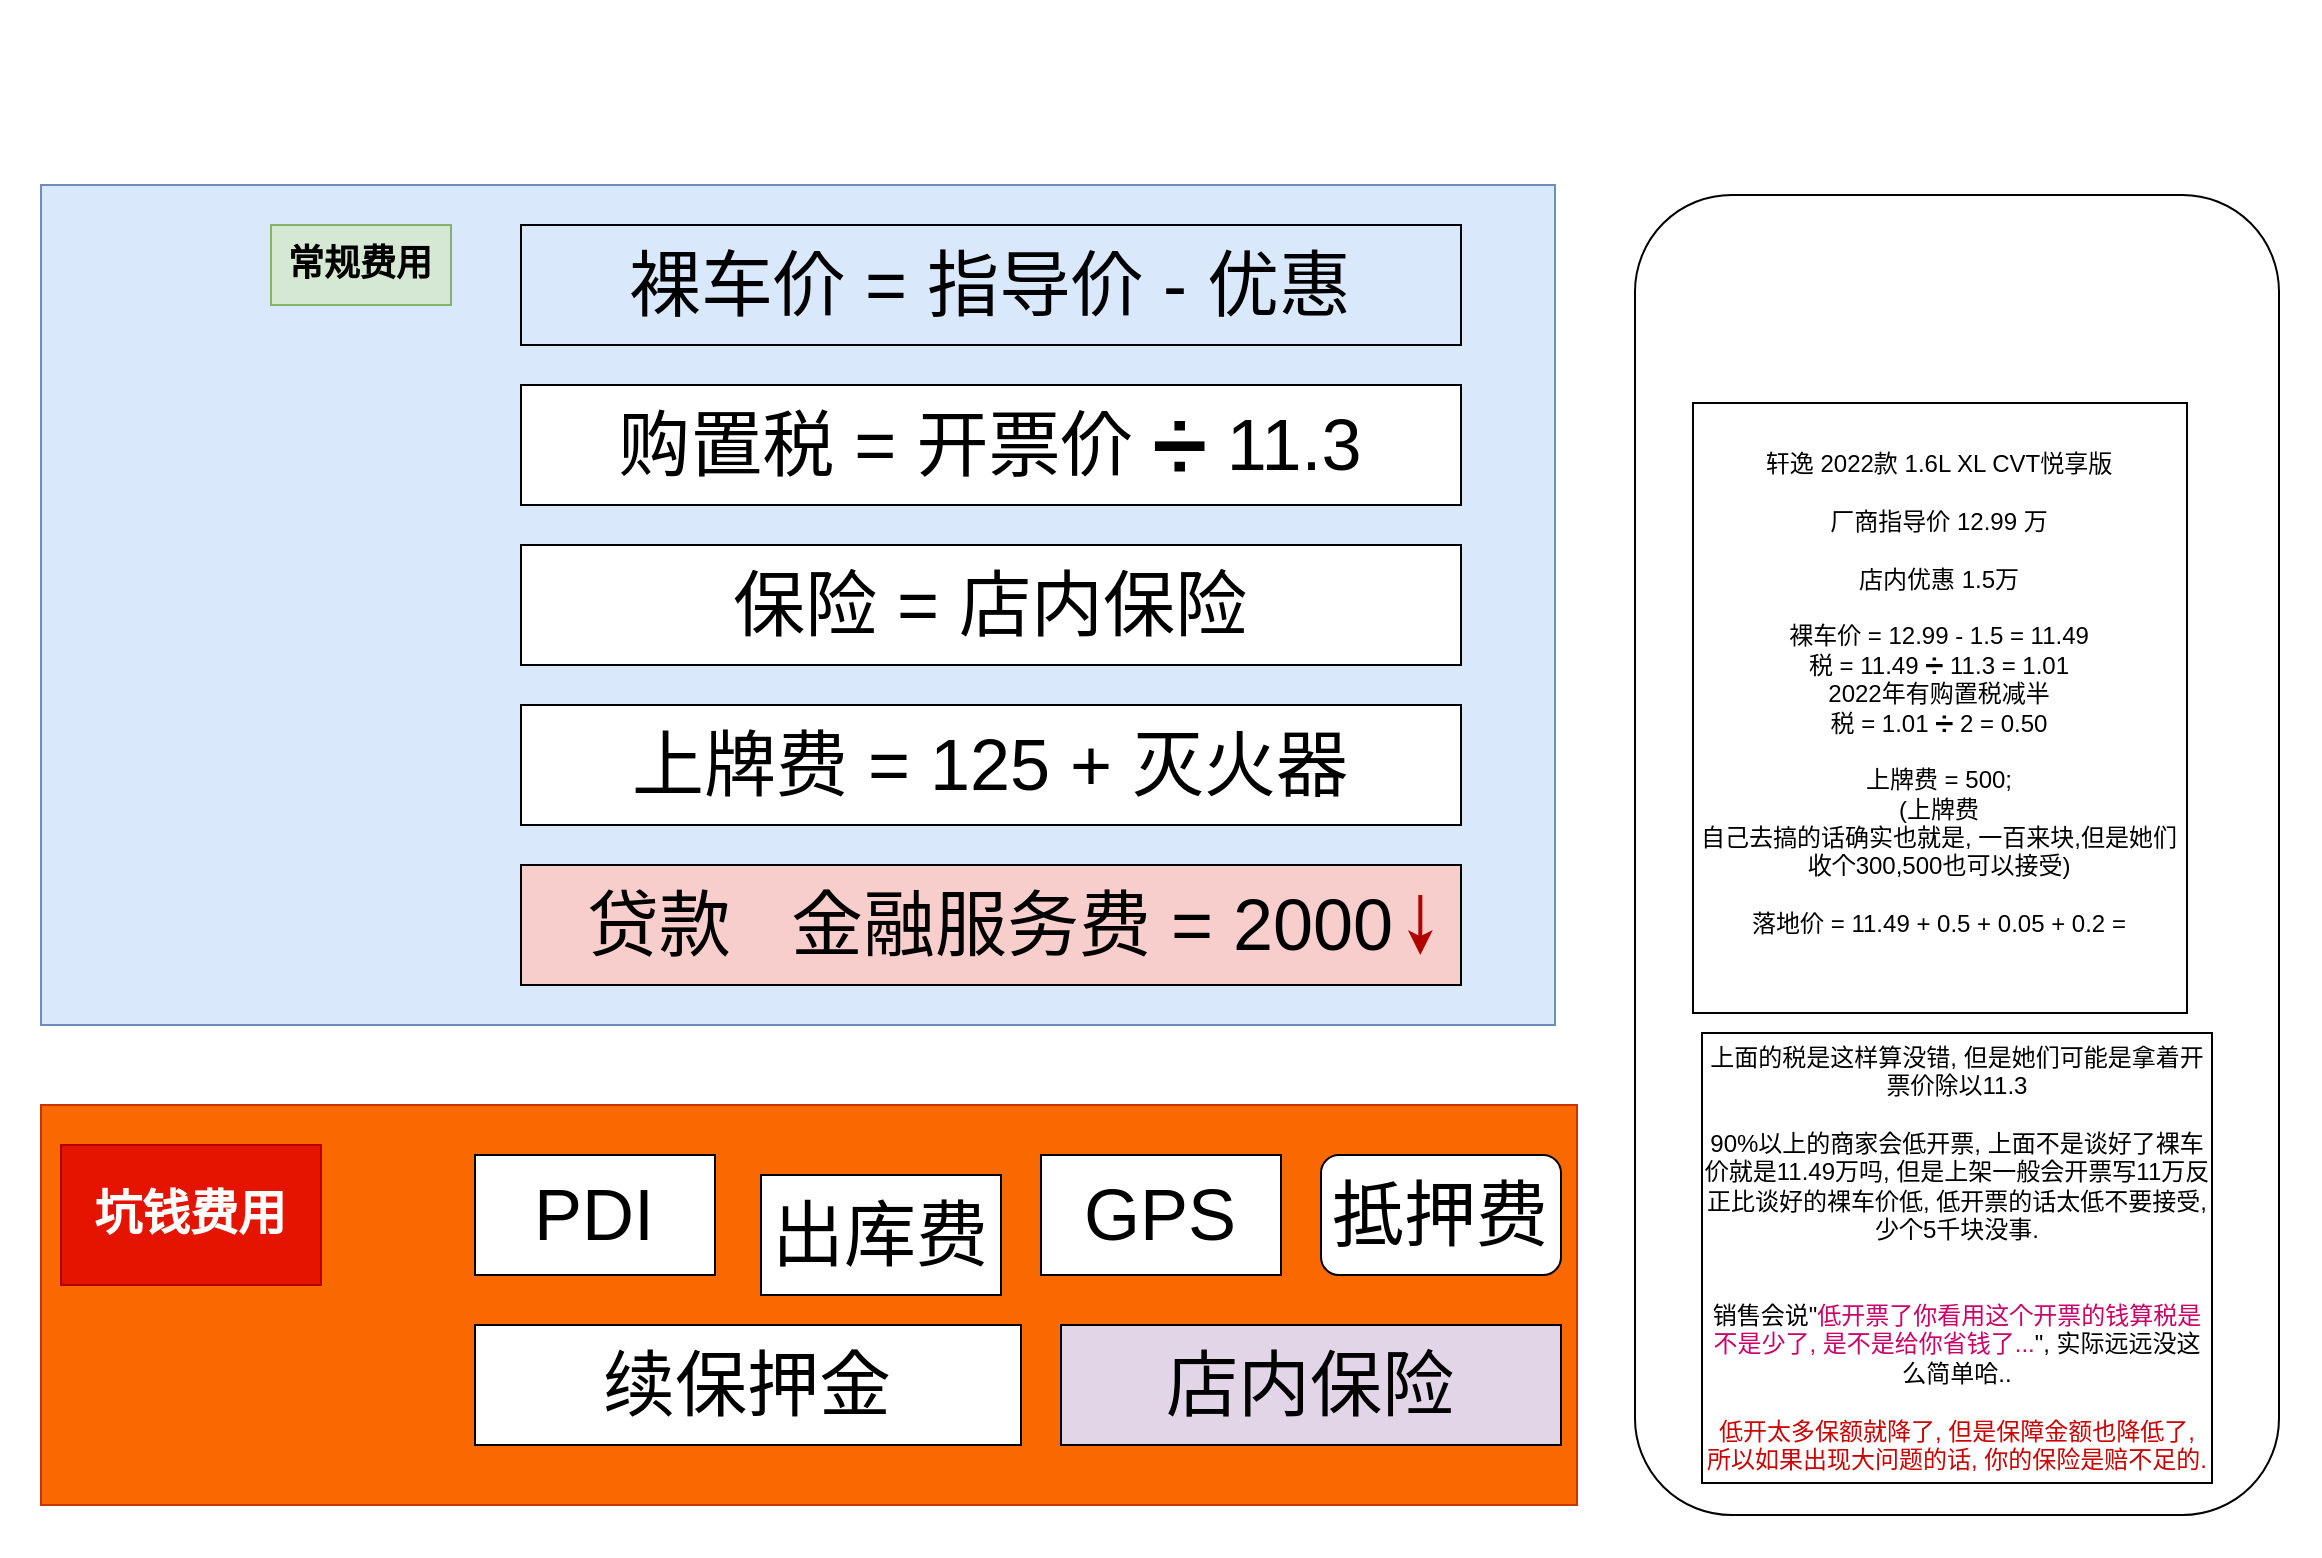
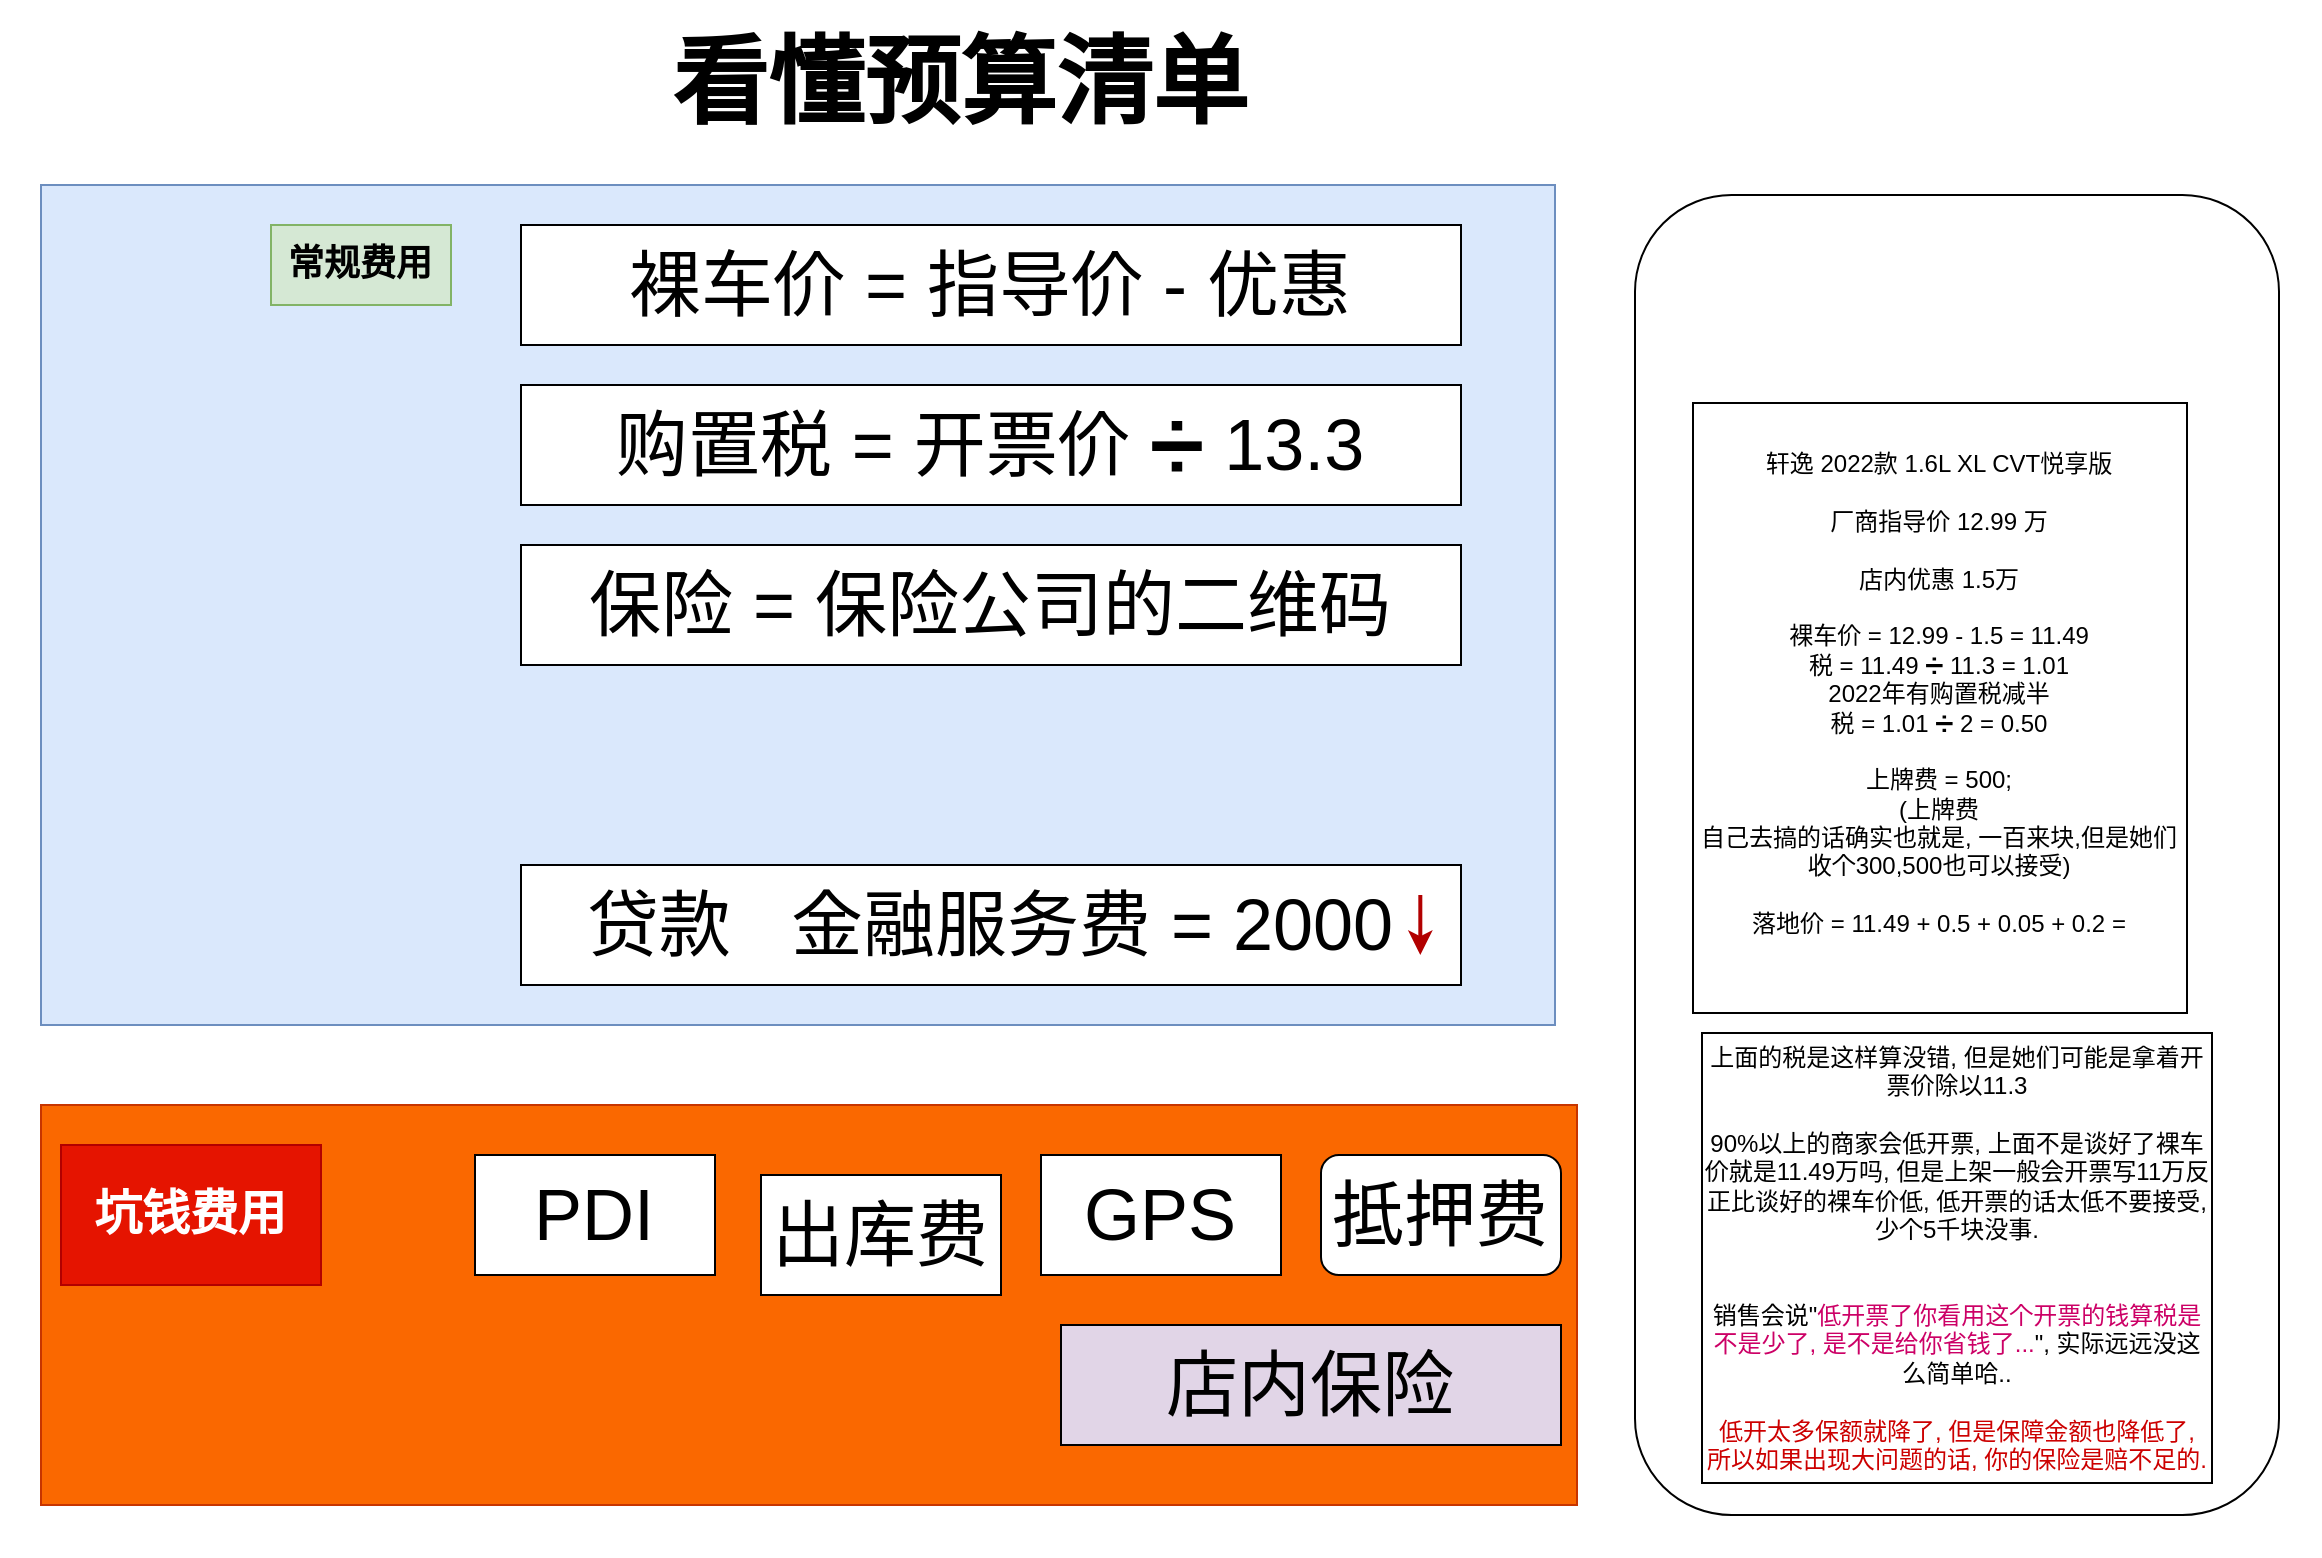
  <mxCell id="0" />
  <mxCell id="1" parent="0" />
+ <mxCell id="2" value="&lt;b&gt;&lt;font style=&quot;font-size: 48px&quot;&gt;看懂预算清单&lt;/font&gt;&lt;/b&gt;" style="text;html=1;align=center;verticalAlign=middle;whiteSpace=wrap;rounded=0;" vertex="1" parent="1"><mxGeometry x="237" y="20" width="486" height="41" as="geometry" /></mxCell>
  <mxCell id="3" value="" style="rounded=0;whiteSpace=wrap;html=1;fillColor=#fa6800;strokeColor=#C73500;fontColor=#ffffff;" vertex="1" parent="1"><mxGeometry x="20" y="552" width="768" height="200" as="geometry" /></mxCell>
  <mxCell id="4" value="&lt;b&gt;&lt;font style=&quot;font-size: 24px&quot;&gt;坑钱费用&lt;/font&gt;&lt;/b&gt;" style="text;html=1;strokeColor=#B20000;fillColor=#e51400;align=center;verticalAlign=middle;whiteSpace=wrap;rounded=0;fontColor=#ffffff;" vertex="1" parent="1"><mxGeometry x="30" y="572" width="130" height="70" as="geometry" /></mxCell>
  <mxCell id="5" value="&lt;font style=&quot;font-size: 36px&quot;&gt;PDI&lt;/font&gt;" style="rounded=0;whiteSpace=wrap;html=1;" vertex="1" parent="1"><mxGeometry x="237" y="577" width="120" height="60" as="geometry" /></mxCell>
  <mxCell id="6" value="&lt;font style=&quot;font-size: 36px&quot;&gt;出库费&lt;/font&gt;" style="rounded=0;whiteSpace=wrap;html=1;" vertex="1" parent="1"><mxGeometry x="380" y="587" width="120" height="60" as="geometry" /></mxCell>
  <mxCell id="7" value="&lt;font style=&quot;font-size: 36px&quot;&gt;GPS&lt;/font&gt;" style="rounded=0;whiteSpace=wrap;html=1;" vertex="1" parent="1"><mxGeometry x="520" y="577" width="120" height="60" as="geometry" /></mxCell>
  <mxCell id="8" value="&lt;span style=&quot;font-size: 36px&quot;&gt;抵押费&lt;/span&gt;" style="whiteSpace=wrap;html=1;rounded=1;" vertex="1" parent="1"><mxGeometry x="660" y="577" width="120" height="60" as="geometry" /></mxCell>
- <mxCell id="9" value="&lt;font style=&quot;font-size: 36px&quot;&gt;续保押金&lt;/font&gt;" style="rounded=0;whiteSpace=wrap;html=1;" vertex="1" parent="1"><mxGeometry x="237" y="662" width="273" height="60" as="geometry" /></mxCell>
  <mxCell id="10" value="&lt;font style=&quot;font-size: 36px&quot;&gt;店内保险&lt;/font&gt;" style="rounded=0;whiteSpace=wrap;html=1;fillColor=#e1d5e7;" vertex="1" parent="1"><mxGeometry x="530" y="662" width="250" height="60" as="geometry" /></mxCell>
  <mxCell id="11" value="" style="rounded=0;whiteSpace=wrap;html=1;fillColor=#dae8fc;strokeColor=#6c8ebf;" vertex="1" parent="1"><mxGeometry x="20" y="92" width="757" height="420" as="geometry" /></mxCell>
  <mxCell id="12" value="&lt;b&gt;&lt;font style=&quot;font-size: 18px&quot;&gt;常规费用&lt;/font&gt;&lt;/b&gt;" style="text;html=1;strokeColor=#82b366;fillColor=#d5e8d4;align=center;verticalAlign=middle;whiteSpace=wrap;rounded=0;" vertex="1" parent="1"><mxGeometry x="135" y="112" width="90" height="40" as="geometry" /></mxCell>
- <mxCell id="13" value="&lt;font style=&quot;font-size: 36px&quot;&gt;裸车价 = 指导价 - 优惠&lt;/font&gt;" style="rounded=0;whiteSpace=wrap;html=1;fillColor=#dae8fc;" vertex="1" parent="1"><mxGeometry x="260" y="112" width="470" height="60" as="geometry" /></mxCell>
- <mxCell id="14" value="&lt;span style=&quot;font-size: 36px&quot;&gt;购置税 = 开票价 ➗ 11.3&lt;/span&gt;" style="rounded=0;whiteSpace=wrap;html=1;" vertex="1" parent="1"><mxGeometry x="260" y="192" width="470" height="60" as="geometry" /></mxCell>
- <mxCell id="15" value="&lt;span style=&quot;font-size: 36px&quot;&gt;上牌费 = 125 + 灭火器&lt;/span&gt;" style="rounded=0;whiteSpace=wrap;html=1;" vertex="1" parent="1"><mxGeometry x="260" y="352" width="470" height="60" as="geometry" /></mxCell>
- <mxCell id="16" value="&lt;span style=&quot;font-size: 36px&quot;&gt;贷款&amp;nbsp; &amp;nbsp;金融服务费 = 2000&lt;/span&gt;" style="rounded=0;whiteSpace=wrap;html=1;fillColor=#f8cecc;" vertex="1" parent="1"><mxGeometry x="260" y="432" width="470" height="60" as="geometry" /></mxCell>
- <mxCell id="17" value="&lt;span style=&quot;font-size: 36px&quot;&gt;保险 = 店内保险&lt;/span&gt;" style="rounded=0;whiteSpace=wrap;html=1;" vertex="1" parent="1"><mxGeometry x="260" y="272" width="470" height="60" as="geometry" /></mxCell>
+ <mxCell id="13" value="&lt;font style=&quot;font-size: 36px&quot;&gt;裸车价 = 指导价 - 优惠&lt;/font&gt;" style="rounded=0;whiteSpace=wrap;html=1;" vertex="1" parent="1"><mxGeometry x="260" y="112" width="470" height="60" as="geometry" /></mxCell>
+ <mxCell id="14" value="&lt;span style=&quot;font-size: 36px&quot;&gt;购置税 = 开票价 ➗ 13.3&lt;/span&gt;" style="rounded=0;whiteSpace=wrap;html=1;" vertex="1" parent="1"><mxGeometry x="260" y="192" width="470" height="60" as="geometry" /></mxCell>
+ <mxCell id="16" value="&lt;span style=&quot;font-size: 36px&quot;&gt;贷款&amp;nbsp; &amp;nbsp;金融服务费 = 2000&lt;/span&gt;" style="rounded=0;whiteSpace=wrap;html=1;" vertex="1" parent="1"><mxGeometry x="260" y="432" width="470" height="60" as="geometry" /></mxCell>
+ <mxCell id="17" value="&lt;span style=&quot;font-size: 36px&quot;&gt;保险 = 保险公司的二维码&lt;/span&gt;" style="rounded=0;whiteSpace=wrap;html=1;" vertex="1" parent="1"><mxGeometry x="260" y="272" width="470" height="60" as="geometry" /></mxCell>
  <mxCell id="18" value="" style="endArrow=classic;html=1;fillColor=#e51400;strokeColor=#B20000;strokeWidth=2;" edge="1" parent="1"><mxGeometry width="50" height="50" relative="1" as="geometry"><mxPoint x="709.66" y="447" as="sourcePoint" /><mxPoint x="709.66" y="477" as="targetPoint" /></mxGeometry></mxCell>
  <mxCell id="19" value="" style="rounded=1;whiteSpace=wrap;html=1;" vertex="1" parent="1"><mxGeometry x="817" y="97" width="322" height="660" as="geometry" /></mxCell>
  <mxCell id="20" value="轩逸 2022款 1.6L XL CVT悦享版&lt;br&gt;&lt;br&gt;厂商指导价 12.99 万&lt;br&gt;&lt;br&gt;店内优惠 1.5万&lt;br&gt;&lt;br&gt;裸车价 = 12.99 - 1.5 = 11.49&lt;br&gt;税 = 11.49 ➗ 11.3 = 1.01&lt;br&gt;2022年有购置税减半&lt;br&gt;税 = 1.01 ➗ 2 = 0.50&lt;br&gt;&lt;br&gt;上牌费 = 500;&lt;br&gt;(上牌费&lt;br&gt;自己去搞的话确实也就是, 一百来块,但是她们收个300,500也可以接受)&lt;br&gt;&lt;br&gt;落地价 = 11.49 + 0.5 + 0.05 + 0.2 =&lt;br&gt;&lt;br&gt;" style="text;html=1;fillColor=none;align=center;verticalAlign=middle;whiteSpace=wrap;rounded=0;strokeColor=#000000;" vertex="1" parent="1"><mxGeometry x="846" y="201" width="247" height="305" as="geometry" /></mxCell>
  <mxCell id="21" value="上面的税是这样算没错, 但是她们可能是拿着开票价除以11.3&lt;br&gt;&lt;br&gt;90%以上的商家会低开票, 上面不是谈好了裸车价就是11.49万吗, 但是上架一般会开票写11万反正比谈好的裸车价低, 低开票的话太低不要接受, 少个5千块没事.&lt;br&gt;&lt;br&gt;&lt;br&gt;销售会说&quot;&lt;font color=&quot;#cc0066&quot;&gt;低开票了你看用这个开票的钱算税是不是少了, 是不是给你省钱了...&lt;/font&gt;&quot;, 实际远远没这么简单哈..&lt;br&gt;&lt;br&gt;&lt;font color=&quot;#cc0000&quot;&gt;低开太多保额就降了, 但是保障金额也降低了, 所以如果出现大问题的话, 你的保险是赔不足的.&lt;/font&gt;" style="rounded=0;whiteSpace=wrap;html=1;strokeColor=#000000;" vertex="1" parent="1"><mxGeometry x="850.5" y="516" width="255" height="225" as="geometry" /></mxCell>
